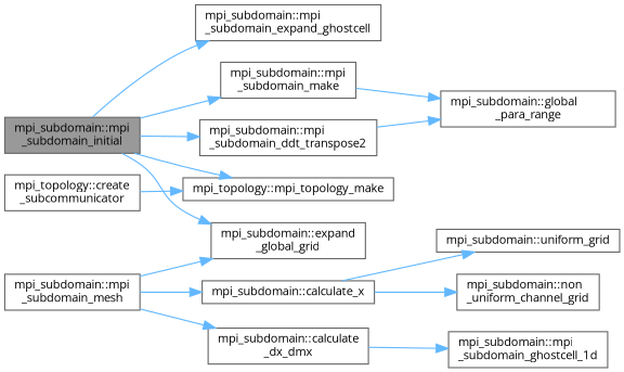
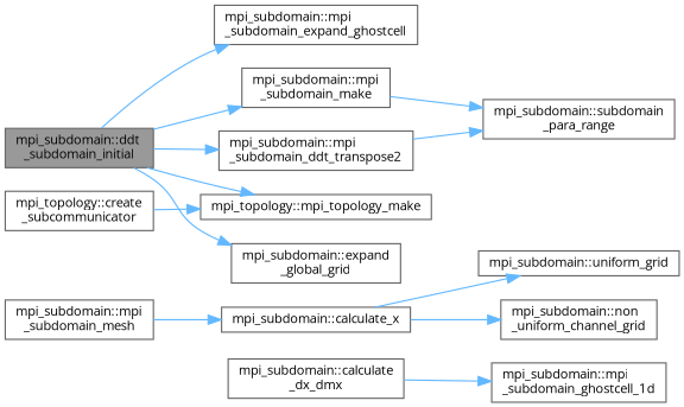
  digraph {
    fontname="Open Sans"
    rankdir=LR
    node [color=grey40 fillcolor=white fontname="Open Sans" fontsize=10 shape=box style=filled]
    edge [color=steelblue1 fontname="Open Sans" fontsize=10 labelfontname=Helvetica labelfontsize=10 style=solid]
-   n1 [color=gray40 fillcolor=grey60 fontcolor=black height=0.2 label="mpi_subdomain::mpi\l_subdomain_initial" width=0.4]
+   n1 [color=gray40 fillcolor=grey60 fontcolor=black height=0.2 label="mpi_subdomain::ddt\l_subdomain_initial" width=0.4]
    n2 [height=0.2 label="mpi_subdomain::mpi\l_subdomain_expand_ghostcell" width=0.4]
    n3 [height=0.2 label="mpi_subdomain::mpi\l_subdomain_ddt_transpose2" width=0.4]
    n4 [height=0.2 label="mpi_subdomain::mpi\l_subdomain_make" width=0.4]
    n5 [height=0.2 label="mpi_topology::mpi_topology_make" width=0.4]
    n6 [height=0.2 label="mpi_subdomain::expand\l_global_grid" width=0.4]
-   n7 [height=0.2 label="mpi_subdomain::global\l_para_range" width=0.4]
+   n7 [height=0.2 label="mpi_subdomain::subdomain\l_para_range" width=0.4]
    n8 [height=0.2 label="mpi_subdomain::mpi\l_subdomain_mesh" width=0.4]
    n9 [height=0.2 label="mpi_subdomain::calculate\l_dx_dmx" width=0.4]
    n10 [height=0.2 label="mpi_subdomain::calculate_x" width=0.4]
    n11 [height=0.2 label="mpi_subdomain::mpi\l_subdomain_ghostcell_1d" width=0.4]
    n12 [height=0.2 label="mpi_subdomain::non\l_uniform_channel_grid" width=0.4]
    n13 [height=0.2 label="mpi_subdomain::uniform_grid" width=0.4]
    n14 [height=0.2 label="mpi_topology::create\l_subcommunicator" width=0.4]
    n1 -> n2
    n1 -> n3
    n1 -> n4
    n1 -> n5
    n1 -> n6
    n3 -> n7
    n4 -> n7
-   n8 -> n6
-   n8 -> n9
    n8 -> n10
    n9 -> n11
    n10 -> n12
    n10 -> n13
    n14 -> n5
  }
